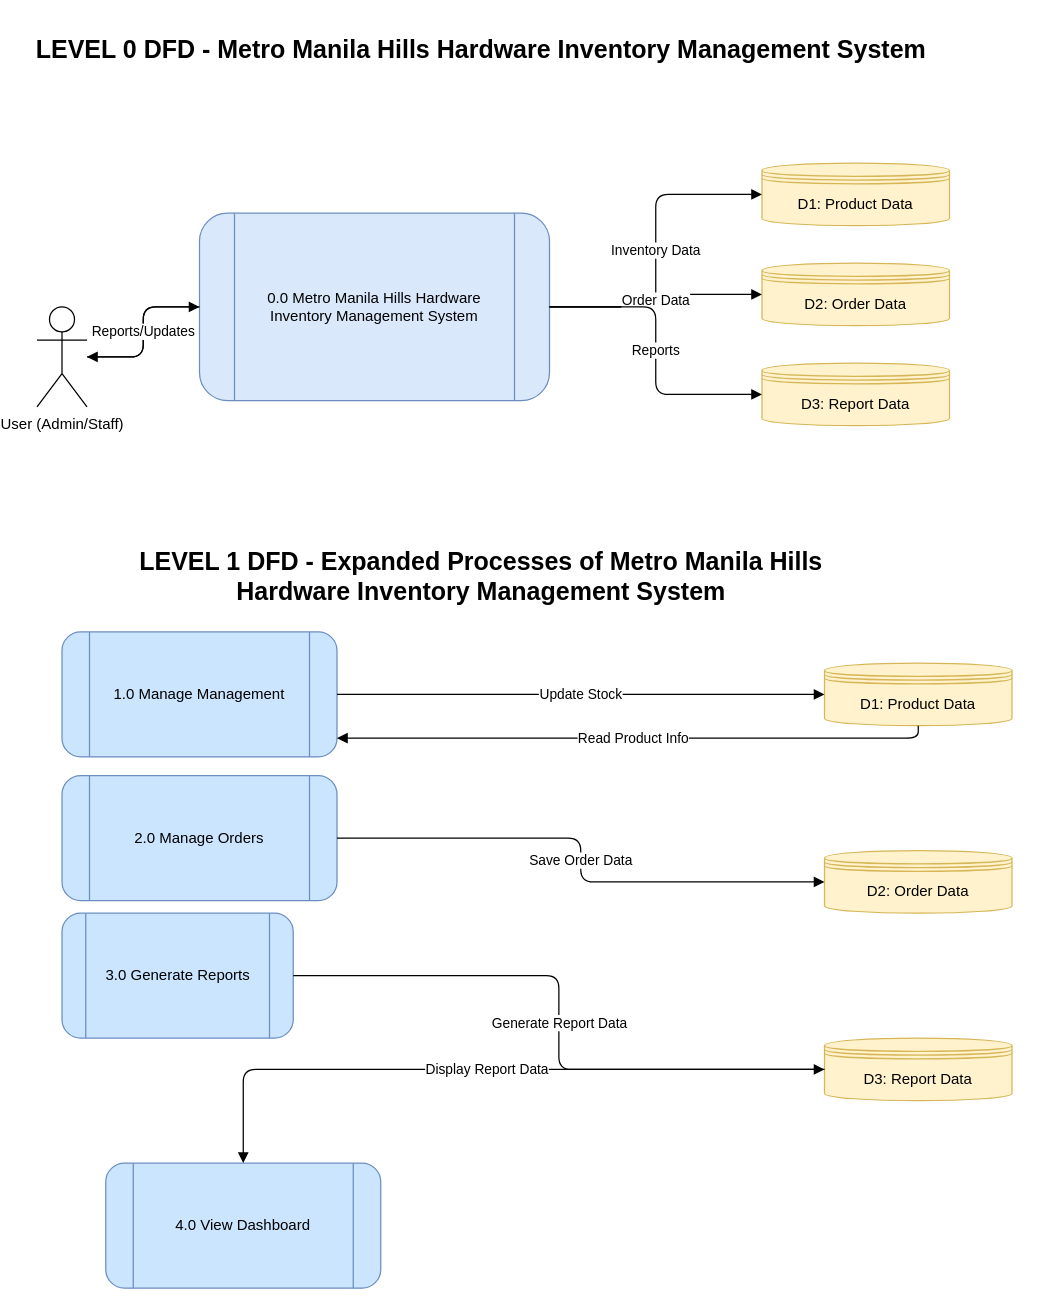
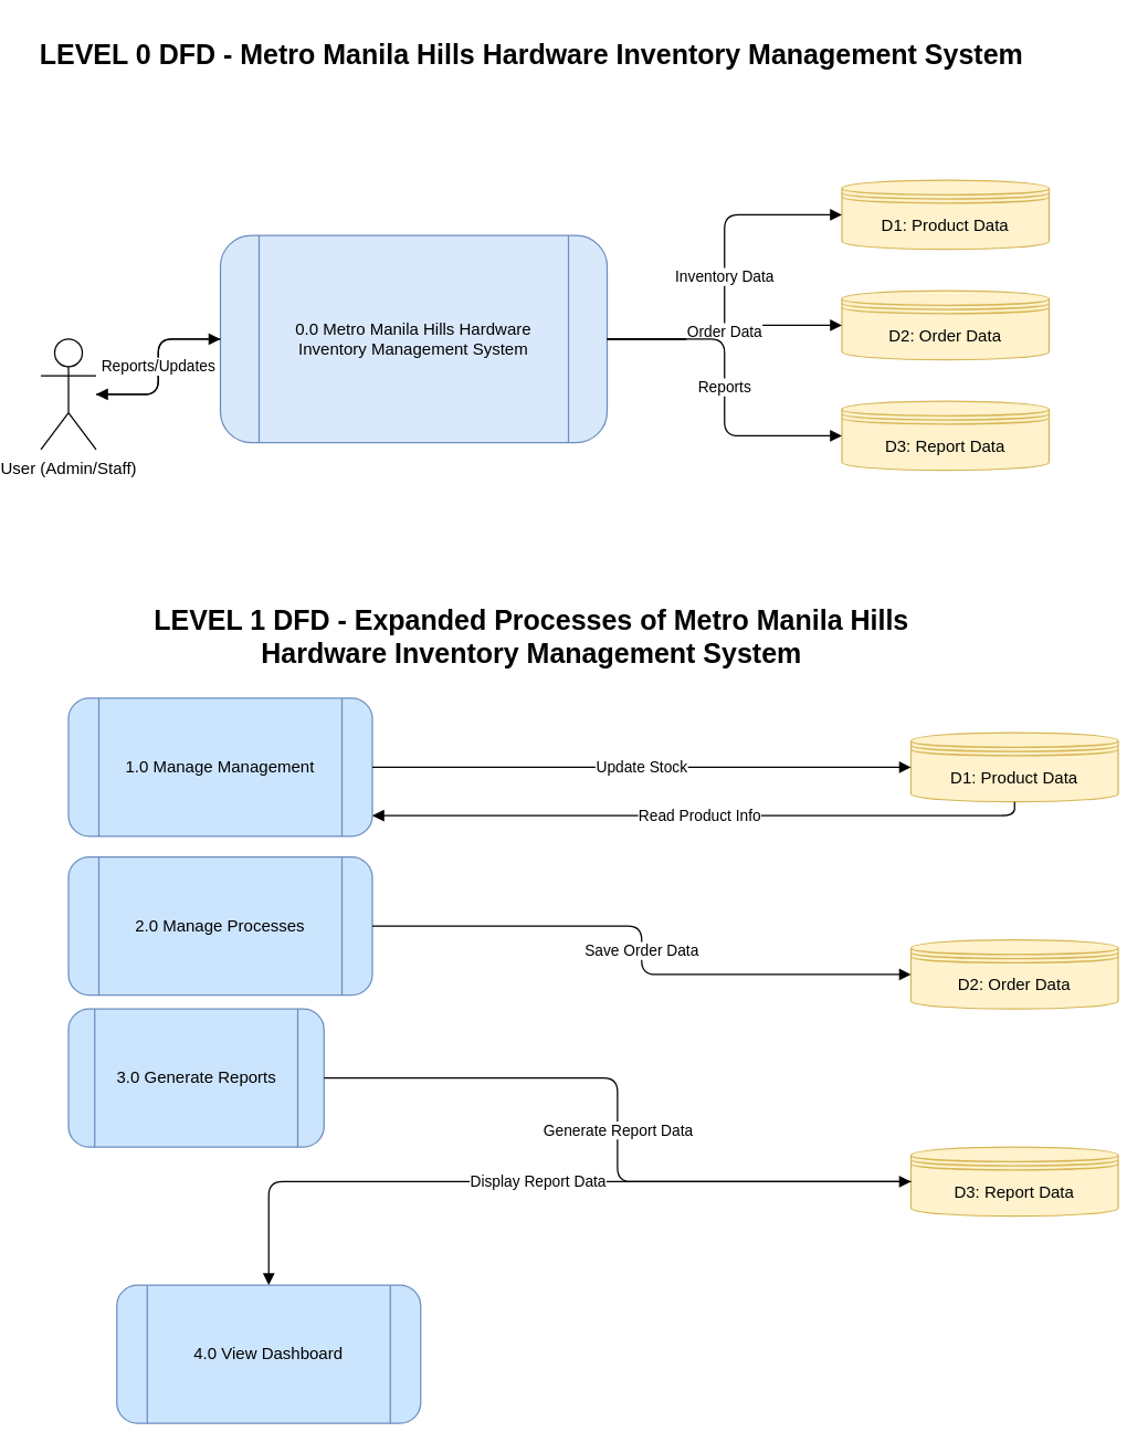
  <mxCell id="0" />
  <mxCell id="1" parent="0" />
  <mxCell id="2" value="LEVEL 0 DFD - Metro Manila Hills Hardware Inventory Management System" style="text;html=1;align=center;fontSize=20;fontStyle=1" parent="1" vertex="1"><mxGeometry x="150" y="20" width="450" height="40" as="geometry" /></mxCell>
  <mxCell id="3" value="User (Admin/Staff)" style="shape=umlActor;verticalLabelPosition=bottom;verticalAlign=top;html=1;" parent="1" vertex="1"><mxGeometry x="20" y="245" width="40" height="80" as="geometry" /></mxCell>
  <mxCell id="4" value="0.0 Metro Manila Hills Hardware Inventory Management System" style="shape=process;whiteSpace=wrap;html=1;rounded=1;fillColor=#dae8fc;strokeColor=#6c8ebf;" parent="1" vertex="1"><mxGeometry x="150" y="170" width="280" height="150" as="geometry" /></mxCell>
  <mxCell id="5" value="D1: Product Data" style="shape=datastore;whiteSpace=wrap;html=1;fillColor=#fff2cc;strokeColor=#d6b656;" parent="1" vertex="1"><mxGeometry x="600" y="130" width="150" height="50" as="geometry" /></mxCell>
  <mxCell id="6" value="D2: Order Data" style="shape=datastore;whiteSpace=wrap;html=1;fillColor=#fff2cc;strokeColor=#d6b656;" parent="1" vertex="1"><mxGeometry x="600" y="210" width="150" height="50" as="geometry" /></mxCell>
  <mxCell id="7" value="D3: Report Data" style="shape=datastore;whiteSpace=wrap;html=1;fillColor=#fff2cc;strokeColor=#d6b656;" parent="1" vertex="1"><mxGeometry x="600" y="290" width="150" height="50" as="geometry" /></mxCell>
  <mxCell id="8" value="Input/Requests" style="edgeStyle=orthogonalEdgeStyle;endArrow=block;html=1;" parent="1" source="3" target="4" edge="1"><mxGeometry relative="1" as="geometry" /></mxCell>
  <mxCell id="9" value="Reports/Updates" style="edgeStyle=orthogonalEdgeStyle;endArrow=block;html=1;" parent="1" source="4" target="3" edge="1"><mxGeometry relative="1" as="geometry" /></mxCell>
  <mxCell id="10" value="Inventory Data" style="edgeStyle=orthogonalEdgeStyle;endArrow=block;html=1;" parent="1" source="4" target="5" edge="1"><mxGeometry relative="1" as="geometry" /></mxCell>
  <mxCell id="11" value="Order Data" style="edgeStyle=orthogonalEdgeStyle;endArrow=block;html=1;" parent="1" source="4" target="6" edge="1"><mxGeometry relative="1" as="geometry" /></mxCell>
  <mxCell id="12" value="Reports" style="edgeStyle=orthogonalEdgeStyle;endArrow=block;html=1;" parent="1" source="4" target="7" edge="1"><mxGeometry relative="1" as="geometry" /></mxCell>
  <mxCell id="13" value="LEVEL 1 DFD - Expanded Processes of Metro Manila Hills&lt;div&gt;Hardware Inventory Management System&lt;/div&gt;" style="text;html=1;align=center;fontSize=20;fontStyle=1" parent="1" vertex="1"><mxGeometry x="100" y="430" width="550" height="60" as="geometry" /></mxCell>
  <mxCell id="14" value="1.0 Manage Management" style="shape=process;whiteSpace=wrap;html=1;rounded=1;fillColor=#cce5ff;strokeColor=#6c8ebf;" parent="1" vertex="1"><mxGeometry x="40" y="505" width="220" height="100" as="geometry" /></mxCell>
- <mxCell id="15" value="2.0 Manage Orders" style="shape=process;whiteSpace=wrap;html=1;rounded=1;fillColor=#cce5ff;strokeColor=#6c8ebf;" parent="1" vertex="1"><mxGeometry x="40" y="620" width="220" height="100" as="geometry" /></mxCell>
+ <mxCell id="15" value="2.0 Manage Processes" style="shape=process;whiteSpace=wrap;html=1;rounded=1;fillColor=#cce5ff;strokeColor=#6c8ebf;" parent="1" vertex="1"><mxGeometry x="40" y="620" width="220" height="100" as="geometry" /></mxCell>
  <mxCell id="16" value="3.0 Generate Reports" style="shape=process;whiteSpace=wrap;html=1;rounded=1;fillColor=#cce5ff;strokeColor=#6c8ebf;" parent="1" vertex="1"><mxGeometry x="40" y="730" width="185" height="100" as="geometry" /></mxCell>
  <mxCell id="17" value="4.0 View Dashboard" style="shape=process;whiteSpace=wrap;html=1;rounded=1;fillColor=#cce5ff;strokeColor=#6c8ebf;" parent="1" vertex="1"><mxGeometry x="75" y="930" width="220" height="100" as="geometry" /></mxCell>
  <mxCell id="18" value="D1: Product Data" style="shape=datastore;whiteSpace=wrap;html=1;fillColor=#fff2cc;strokeColor=#d6b656;" parent="1" vertex="1"><mxGeometry x="650" y="530" width="150" height="50" as="geometry" /></mxCell>
  <mxCell id="19" value="D2: Order Data" style="shape=datastore;whiteSpace=wrap;html=1;fillColor=#fff2cc;strokeColor=#d6b656;" parent="1" vertex="1"><mxGeometry x="650" y="680" width="150" height="50" as="geometry" /></mxCell>
  <mxCell id="20" value="D3: Report Data" style="shape=datastore;whiteSpace=wrap;html=1;fillColor=#fff2cc;strokeColor=#d6b656;" parent="1" vertex="1"><mxGeometry x="650" y="830" width="150" height="50" as="geometry" /></mxCell>
  <mxCell id="21" value="Update Stock" style="edgeStyle=orthogonalEdgeStyle;endArrow=block;html=1;" parent="1" source="14" target="18" edge="1"><mxGeometry relative="1" as="geometry" /></mxCell>
  <mxCell id="22" value="Read Product Info" style="edgeStyle=orthogonalEdgeStyle;endArrow=block;html=1;" parent="1" source="18" target="14" edge="1"><mxGeometry relative="1" as="geometry"><Array as="points"><mxPoint x="725" y="590" /></Array></mxGeometry></mxCell>
  <mxCell id="23" value="Save Order Data" style="edgeStyle=orthogonalEdgeStyle;endArrow=block;html=1;" parent="1" source="15" target="19" edge="1"><mxGeometry relative="1" as="geometry" /></mxCell>
  <mxCell id="24" value="Generate Report Data" style="edgeStyle=orthogonalEdgeStyle;endArrow=block;html=1;" parent="1" source="16" target="20" edge="1"><mxGeometry relative="1" as="geometry" /></mxCell>
  <mxCell id="25" value="Display Report Data" style="edgeStyle=orthogonalEdgeStyle;endArrow=block;html=1;" parent="1" source="20" target="17" edge="1"><mxGeometry relative="1" as="geometry" /></mxCell>
